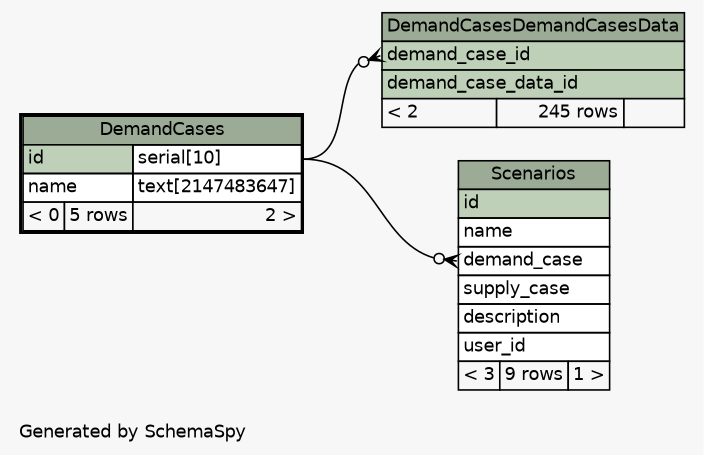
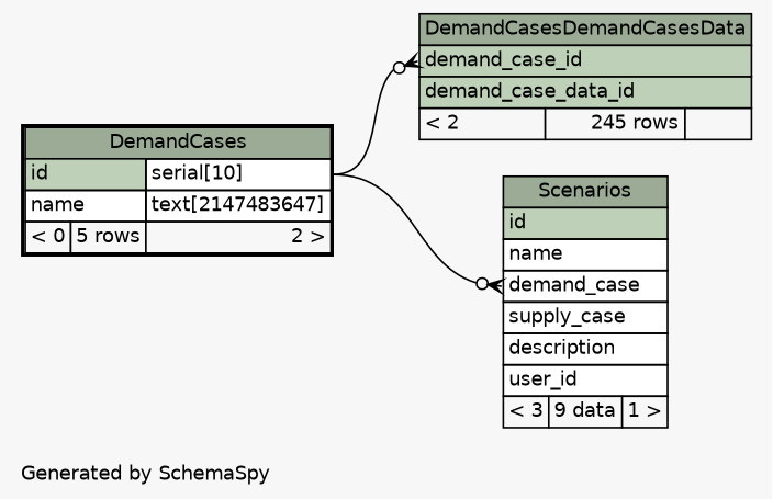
  digraph {
    bgcolor="#f7f7f7"
    fontname=Helvetica
    fontsize=11
    label="\nGenerated by SchemaSpy"
    labeljust=l
    nodesep=0.18
    rankdir=RL
    ranksep=0.46
    node [fontname=Helvetica fontsize=11 shape=plaintext]
    edge [arrowhead=none arrowsize=0.8 arrowtail=crowodot dir=back headport="id.type:e"]
    n1 [label=<     <TABLE BORDER="0" CELLBORDER="1" CELLSPACING="0" BGCOLOR="#ffffff">       <TR><TD COLSPAN="3" BGCOLOR="#9bab96" ALIGN="CENTER">DemandCasesDemandCasesData</TD></TR>       <TR><TD PORT="demand_case_id" COLSPAN="3" BGCOLOR="#bed1b8" ALIGN="LEFT">demand_case_id</TD></TR>       <TR><TD PORT="demand_case_data_id" COLSPAN="3" BGCOLOR="#bed1b8" ALIGN="LEFT">demand_case_data_id</TD></TR>       <TR><TD ALIGN="LEFT" BGCOLOR="#f7f7f7">&lt; 2</TD><TD ALIGN="RIGHT" BGCOLOR="#f7f7f7">245 rows</TD><TD ALIGN="RIGHT" BGCOLOR="#f7f7f7">  </TD></TR>     </TABLE>>]
    n2 [label=<     <TABLE BORDER="2" CELLBORDER="1" CELLSPACING="0" BGCOLOR="#ffffff">       <TR><TD COLSPAN="3" BGCOLOR="#9bab96" ALIGN="CENTER">DemandCases</TD></TR>       <TR><TD PORT="id" COLSPAN="2" BGCOLOR="#bed1b8" ALIGN="LEFT">id</TD><TD PORT="id.type" ALIGN="LEFT">serial[10]</TD></TR>       <TR><TD PORT="name" COLSPAN="2" ALIGN="LEFT">name</TD><TD PORT="name.type" ALIGN="LEFT">text[2147483647]</TD></TR>       <TR><TD ALIGN="LEFT" BGCOLOR="#f7f7f7">&lt; 0</TD><TD ALIGN="RIGHT" BGCOLOR="#f7f7f7">5 rows</TD><TD ALIGN="RIGHT" BGCOLOR="#f7f7f7">2 &gt;</TD></TR>     </TABLE>>]
-   n3 [label=<     <TABLE BORDER="0" CELLBORDER="1" CELLSPACING="0" BGCOLOR="#ffffff">       <TR><TD COLSPAN="3" BGCOLOR="#9bab96" ALIGN="CENTER">Scenarios</TD></TR>       <TR><TD PORT="id" COLSPAN="3" BGCOLOR="#bed1b8" ALIGN="LEFT">id</TD></TR>       <TR><TD PORT="name" COLSPAN="3" ALIGN="LEFT">name</TD></TR>       <TR><TD PORT="demand_case" COLSPAN="3" ALIGN="LEFT">demand_case</TD></TR>       <TR><TD PORT="supply_case" COLSPAN="3" ALIGN="LEFT">supply_case</TD></TR>       <TR><TD PORT="description" COLSPAN="3" ALIGN="LEFT">description</TD></TR>       <TR><TD PORT="user_id" COLSPAN="3" ALIGN="LEFT">user_id</TD></TR>       <TR><TD ALIGN="LEFT" BGCOLOR="#f7f7f7">&lt; 3</TD><TD ALIGN="RIGHT" BGCOLOR="#f7f7f7">9 rows</TD><TD ALIGN="RIGHT" BGCOLOR="#f7f7f7">1 &gt;</TD></TR>     </TABLE>>]
+   n3 [label=<     <TABLE BORDER="0" CELLBORDER="1" CELLSPACING="0" BGCOLOR="#ffffff">       <TR><TD COLSPAN="3" BGCOLOR="#9bab96" ALIGN="CENTER">Scenarios</TD></TR>       <TR><TD PORT="id" COLSPAN="3" BGCOLOR="#bed1b8" ALIGN="LEFT">id</TD></TR>       <TR><TD PORT="name" COLSPAN="3" ALIGN="LEFT">name</TD></TR>       <TR><TD PORT="demand_case" COLSPAN="3" ALIGN="LEFT">demand_case</TD></TR>       <TR><TD PORT="supply_case" COLSPAN="3" ALIGN="LEFT">supply_case</TD></TR>       <TR><TD PORT="description" COLSPAN="3" ALIGN="LEFT">description</TD></TR>       <TR><TD PORT="user_id" COLSPAN="3" ALIGN="LEFT">user_id</TD></TR>       <TR><TD ALIGN="LEFT" BGCOLOR="#f7f7f7">&lt; 3</TD><TD ALIGN="RIGHT" BGCOLOR="#f7f7f7">9 data</TD><TD ALIGN="RIGHT" BGCOLOR="#f7f7f7">1 &gt;</TD></TR>     </TABLE>>]
    n1 -> n2 [tailport="demand_case_id:w"]
    n3 -> n2 [tailport="demand_case:w"]
  }
